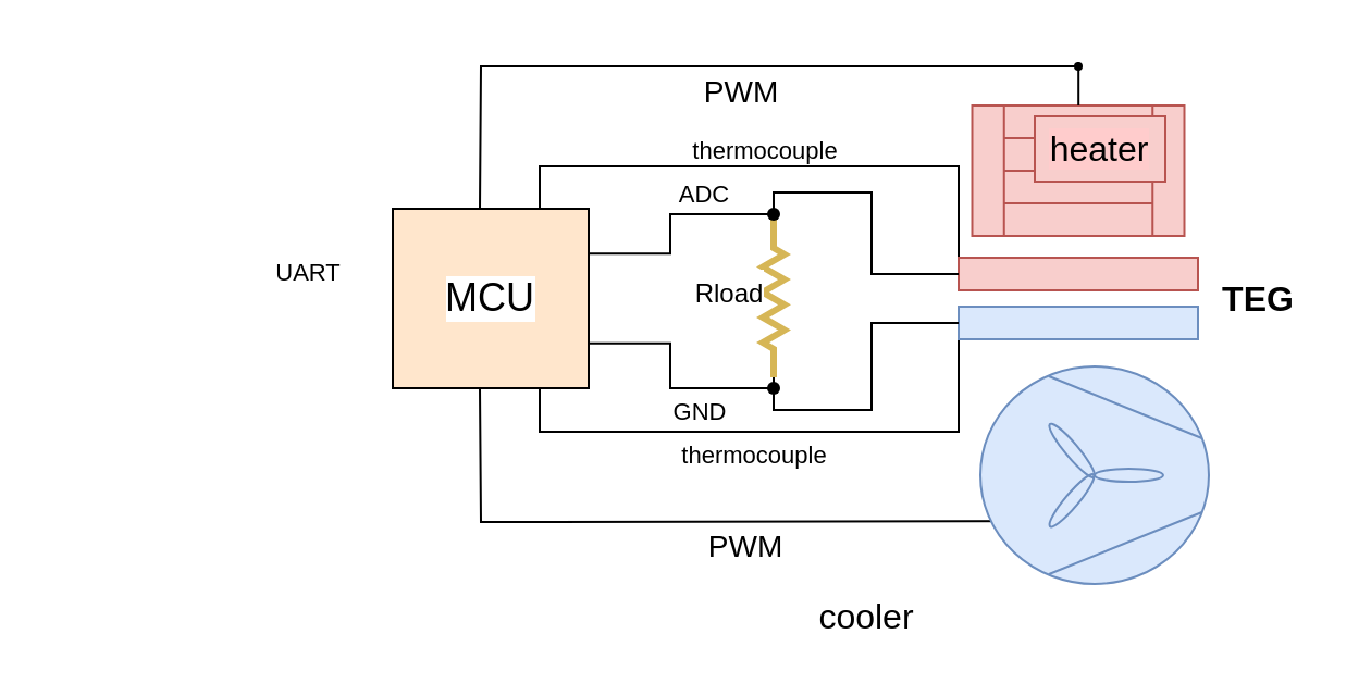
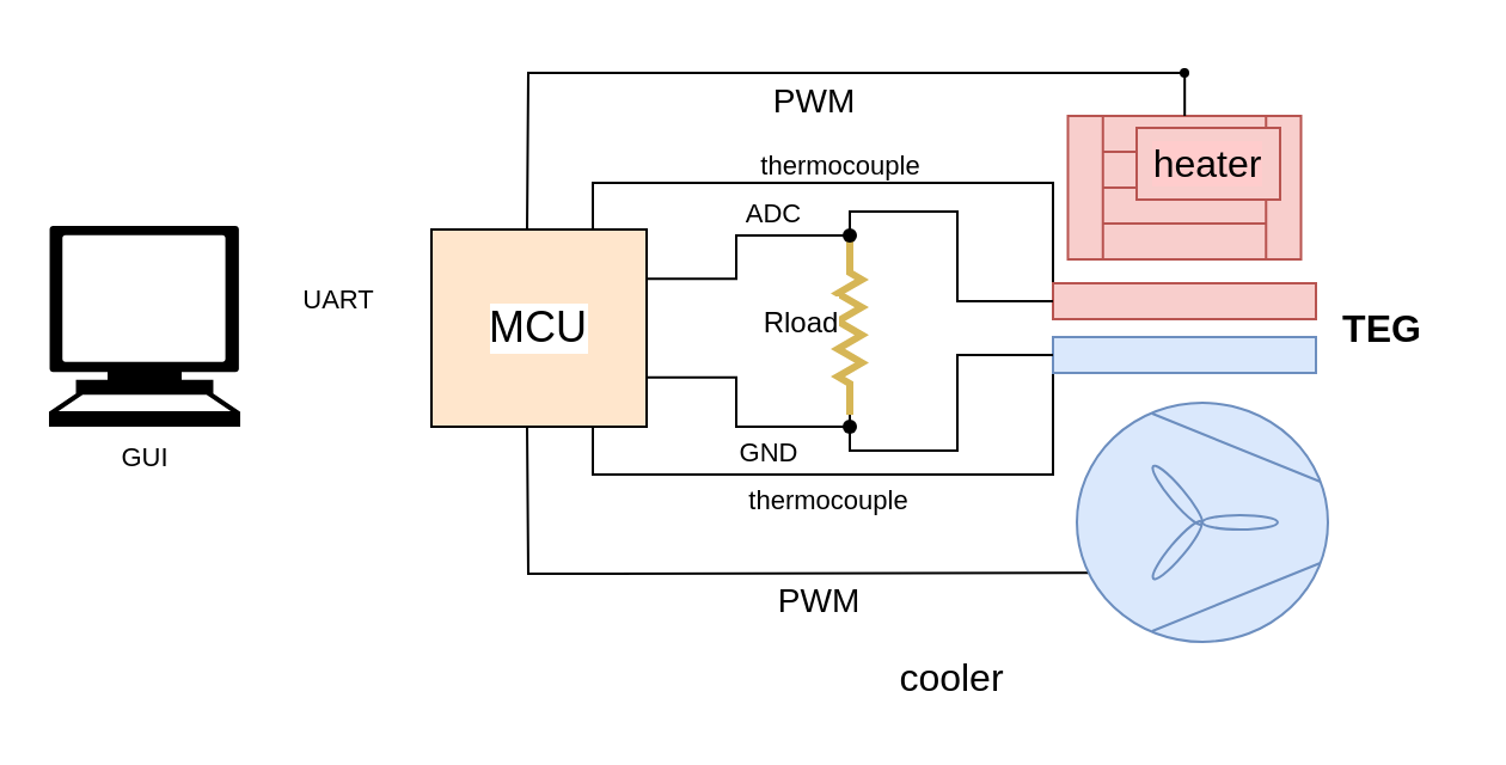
  <mxCell id="0" />
  <mxCell id="1" parent="0" />
  <mxCell id="2" style="edgeStyle=orthogonalEdgeStyle;rounded=0;orthogonalLoop=1;jettySize=auto;html=1;exitX=1;exitY=0.75;exitDx=0;exitDy=0;endArrow=none;endFill=0;" parent="1" source="8" target="27" edge="1"><mxGeometry relative="1" as="geometry" /></mxCell>
  <mxCell id="3" value="GND" style="edgeLabel;html=1;align=center;verticalAlign=middle;resizable=0;points=[];" parent="2" vertex="1" connectable="0"><mxGeometry x="0.269" relative="1" as="geometry"><mxPoint x="4" y="10" as="offset" /></mxGeometry></mxCell>
  <mxCell id="4" style="edgeStyle=orthogonalEdgeStyle;rounded=0;orthogonalLoop=1;jettySize=auto;html=1;exitX=0.75;exitY=0;exitDx=0;exitDy=0;entryX=0.5;entryY=0;entryDx=0;entryDy=0;endArrow=none;endFill=0;" parent="1" source="8" target="12" edge="1"><mxGeometry relative="1" as="geometry"><Array as="points"><mxPoint x="248" y="76" /><mxPoint x="440" y="76" /><mxPoint x="440" y="118" /></Array></mxGeometry></mxCell>
  <mxCell id="5" value="thermocouple" style="edgeLabel;html=1;align=center;verticalAlign=middle;resizable=0;points=[];" parent="4" vertex="1" connectable="0"><mxGeometry x="-0.202" relative="1" as="geometry"><mxPoint x="-1" y="-8" as="offset" /></mxGeometry></mxCell>
  <mxCell id="6" style="edgeStyle=orthogonalEdgeStyle;rounded=0;orthogonalLoop=1;jettySize=auto;html=1;exitX=0.75;exitY=1;exitDx=0;exitDy=0;entryX=0.5;entryY=1;entryDx=0;entryDy=0;endArrow=none;endFill=0;" parent="1" source="8" target="13" edge="1"><mxGeometry relative="1" as="geometry"><Array as="points"><mxPoint x="248" y="198" /><mxPoint x="440" y="198" /><mxPoint x="440" y="156" /></Array></mxGeometry></mxCell>
  <mxCell id="7" value="thermocouple" style="edgeLabel;html=1;align=center;verticalAlign=middle;resizable=0;points=[];" parent="6" vertex="1" connectable="0"><mxGeometry x="-0.119" y="2" relative="1" as="geometry"><mxPoint x="-19" y="12" as="offset" /></mxGeometry></mxCell>
  <mxCell id="8" value="&lt;font style=&quot;font-size: 18px;&quot;&gt;MCU&lt;/font&gt;" style="rounded=0;whiteSpace=wrap;html=1;labelBackgroundColor=default;fontSize=16;fillColor=#ffe6cc;" parent="1" vertex="1"><mxGeometry x="180" y="95.5" width="90" height="82.5" as="geometry" /></mxCell>
  <mxCell id="9" style="edgeStyle=orthogonalEdgeStyle;shape=connector;rounded=0;orthogonalLoop=1;jettySize=auto;html=1;entryX=0.5;entryY=1;entryDx=0;entryDy=0;strokeColor=default;align=center;verticalAlign=middle;fontFamily=Helvetica;fontSize=16;fontColor=default;labelBackgroundColor=default;endArrow=none;endFill=0;" parent="1" edge="1"><mxGeometry relative="1" as="geometry"><mxPoint x="525" y="239" as="sourcePoint" /><mxPoint x="220" y="178" as="targetPoint" /></mxGeometry></mxCell>
  <mxCell id="10" value="&lt;font style=&quot;font-size: 14px;&quot;&gt;PWM&lt;/font&gt;" style="edgeLabel;html=1;align=center;verticalAlign=middle;resizable=0;points=[];fontFamily=Helvetica;fontSize=16;fontColor=default;labelBackgroundColor=default;" parent="9" vertex="1" connectable="0"><mxGeometry x="0.029" y="-2" relative="1" as="geometry"><mxPoint x="5" y="12" as="offset" /></mxGeometry></mxCell>
  <mxCell id="11" value="" style="verticalLabelPosition=bottom;outlineConnect=0;align=center;dashed=0;html=1;verticalAlign=top;shape=mxgraph.pid2misc.fan;fanType=common;fontSize=16;fillColor=#dae8fc;strokeColor=#6c8ebf;" parent="1" vertex="1"><mxGeometry x="450" y="168" width="105" height="100" as="geometry" /></mxCell>
  <mxCell id="12" value="" style="rounded=0;whiteSpace=wrap;html=1;fontSize=16;fillColor=#f8cecc;strokeColor=#b85450;" parent="1" vertex="1"><mxGeometry x="440" y="118" width="110" height="15" as="geometry" /></mxCell>
  <mxCell id="13" value="" style="rounded=0;whiteSpace=wrap;html=1;fontSize=16;fillColor=#dae8fc;strokeColor=#6c8ebf;" parent="1" vertex="1"><mxGeometry x="440" y="140.5" width="110" height="15" as="geometry" /></mxCell>
  <mxCell id="14" style="edgeStyle=orthogonalEdgeStyle;shape=connector;rounded=0;orthogonalLoop=1;jettySize=auto;html=1;entryX=0.5;entryY=0;entryDx=0;entryDy=0;strokeColor=default;align=center;verticalAlign=middle;fontFamily=Helvetica;fontSize=16;fontColor=default;labelBackgroundColor=default;endArrow=none;endFill=0;" parent="1" source="32" edge="1"><mxGeometry relative="1" as="geometry"><mxPoint x="500" y="30" as="sourcePoint" /><mxPoint x="220" y="95.5" as="targetPoint" /></mxGeometry></mxCell>
  <mxCell id="15" value="&lt;font style=&quot;font-size: 14px;&quot;&gt;PWM&lt;/font&gt;" style="edgeLabel;html=1;align=center;verticalAlign=middle;resizable=0;points=[];fontFamily=Helvetica;fontSize=16;fontColor=default;labelBackgroundColor=default;" parent="14" vertex="1" connectable="0"><mxGeometry x="-0.011" y="-1" relative="1" as="geometry"><mxPoint x="12" y="11" as="offset" /></mxGeometry></mxCell>
  <mxCell id="16" style="edgeStyle=orthogonalEdgeStyle;rounded=0;orthogonalLoop=1;jettySize=auto;html=1;endArrow=none;endFill=0;" edge="1" parent="1" source="32"><mxGeometry relative="1" as="geometry"><mxPoint x="495" y="28" as="targetPoint" /></mxGeometry></mxCell>
  <mxCell id="17" value="" style="shape=mxgraph.pid.heat_exchangers.heat_exchanger_(straight_tubes);html=1;pointerEvents=1;align=center;verticalLabelPosition=bottom;verticalAlign=top;dashed=0;fontFamily=Helvetica;fontSize=16;labelBackgroundColor=default;fillColor=#f8cecc;strokeColor=#b85450;" parent="1" vertex="1"><mxGeometry x="446.25" y="48" width="97.5" height="60" as="geometry" /></mxCell>
  <mxCell id="18" value="heater" style="text;html=1;align=center;verticalAlign=middle;whiteSpace=wrap;rounded=0;fontFamily=Helvetica;fontSize=16;labelBackgroundColor=#FFCCCC;fillColor=#f8cecc;strokeColor=#b85450;" parent="1" vertex="1"><mxGeometry x="475" y="53" width="60" height="30" as="geometry" /></mxCell>
  <mxCell id="19" value="cooler" style="text;html=1;align=center;verticalAlign=middle;whiteSpace=wrap;rounded=0;fontFamily=Helvetica;fontSize=16;fontColor=default;labelBackgroundColor=default;" parent="1" vertex="1"><mxGeometry x="367.5" y="268" width="60" height="30" as="geometry" /></mxCell>
  <mxCell id="20" value="&lt;b&gt;TEG&lt;/b&gt;" style="text;html=1;align=center;verticalAlign=middle;whiteSpace=wrap;rounded=0;fontFamily=Helvetica;fontSize=16;fontColor=default;labelBackgroundColor=default;" parent="1" vertex="1"><mxGeometry x="547.5" y="121.75" width="60" height="30" as="geometry" /></mxCell>
  <mxCell id="21" value="" style="pointerEvents=1;verticalLabelPosition=bottom;shadow=0;dashed=0;align=center;html=1;verticalAlign=top;shape=mxgraph.electrical.resistors.resistor_2;direction=south;fillColor=#fff2cc;strokeColor=#d6b656;strokeWidth=3;" parent="1" vertex="1"><mxGeometry x="350" y="100.5" width="10" height="72.5" as="geometry" /></mxCell>
  <mxCell id="22" style="edgeStyle=orthogonalEdgeStyle;rounded=0;orthogonalLoop=1;jettySize=auto;html=1;entryX=0;entryY=0.5;entryDx=0;entryDy=0;entryPerimeter=0;endArrow=none;endFill=0;" parent="1" source="12" target="21" edge="1"><mxGeometry relative="1" as="geometry"><Array as="points"><mxPoint x="400" y="126" /><mxPoint x="400" y="88" /><mxPoint x="355" y="88" /></Array></mxGeometry></mxCell>
  <mxCell id="23" style="edgeStyle=orthogonalEdgeStyle;rounded=0;orthogonalLoop=1;jettySize=auto;html=1;entryX=1;entryY=0.5;entryDx=0;entryDy=0;entryPerimeter=0;endArrow=none;endFill=0;" parent="1" source="13" target="21" edge="1"><mxGeometry relative="1" as="geometry"><Array as="points"><mxPoint x="400" y="148" /><mxPoint x="400" y="188" /><mxPoint x="355" y="188" /></Array></mxGeometry></mxCell>
  <mxCell id="24" value="" style="shape=waypoint;sketch=0;fillStyle=solid;size=6;pointerEvents=1;points=[];fillColor=none;resizable=0;rotatable=0;perimeter=centerPerimeter;snapToPoint=1;" parent="1" vertex="1"><mxGeometry x="345" y="88" width="20" height="20" as="geometry" /></mxCell>
  <mxCell id="25" style="edgeStyle=orthogonalEdgeStyle;rounded=0;orthogonalLoop=1;jettySize=auto;html=1;exitX=1;exitY=0.25;exitDx=0;exitDy=0;entryX=0.879;entryY=0.58;entryDx=0;entryDy=0;entryPerimeter=0;endArrow=none;endFill=0;" parent="1" source="8" target="24" edge="1"><mxGeometry relative="1" as="geometry" /></mxCell>
  <mxCell id="26" value="ADC" style="edgeLabel;html=1;align=center;verticalAlign=middle;resizable=0;points=[];" parent="25" vertex="1" connectable="0"><mxGeometry x="0.408" y="-1" relative="1" as="geometry"><mxPoint x="-2" y="-11" as="offset" /></mxGeometry></mxCell>
  <mxCell id="27" value="" style="shape=waypoint;sketch=0;fillStyle=solid;size=6;pointerEvents=1;points=[];fillColor=none;resizable=0;rotatable=0;perimeter=centerPerimeter;snapToPoint=1;" parent="1" vertex="1"><mxGeometry x="345" y="168" width="20" height="20" as="geometry" /></mxCell>
  <mxCell id="28" value="&lt;font style=&quot;font-size: 12px;&quot;&gt;Rload&lt;/font&gt;" style="text;html=1;align=center;verticalAlign=middle;whiteSpace=wrap;rounded=0;fontFamily=Helvetica;fontSize=16;fontColor=default;labelBackgroundColor=default;" parent="1" vertex="1"><mxGeometry x="305" y="118" width="60" height="30" as="geometry" /></mxCell>
  <mxCell id="29" value="UART" style="edgeLabel;html=1;align=center;verticalAlign=middle;resizable=0;points=[];fontFamily=Helvetica;fontSize=11;fontColor=default;labelBackgroundColor=default;" parent="1" vertex="1" connectable="0"><mxGeometry x="140.241" y="124.017" as="geometry" /></mxCell>
+ <mxCell id="30" value="GUI" style="shape=mxgraph.signs.tech.computer;html=1;pointerEvents=1;fillColor=#000000;strokeColor=none;verticalLabelPosition=bottom;verticalAlign=top;align=center;fontFamily=Helvetica;fontSize=11;fontColor=default;labelBackgroundColor=default;" parent="1" vertex="1"><mxGeometry x="20" y="94" width="80" height="84" as="geometry" /></mxCell>
  <mxCell id="31" value="" style="edgeStyle=orthogonalEdgeStyle;rounded=0;orthogonalLoop=1;jettySize=auto;html=1;endArrow=none;endFill=0;" edge="1" parent="1" source="17" target="32"><mxGeometry relative="1" as="geometry"><mxPoint x="495" y="28" as="targetPoint" /><mxPoint x="495" y="48" as="sourcePoint" /></mxGeometry></mxCell>
  <mxCell id="32" value="" style="shape=waypoint;sketch=0;fillStyle=solid;size=6;pointerEvents=1;points=[];fillColor=none;resizable=0;rotatable=0;perimeter=centerPerimeter;snapToPoint=1;strokeColor=default;strokeWidth=0;" vertex="1" parent="1"><mxGeometry x="485" y="20" width="20" height="20" as="geometry" /></mxCell>
